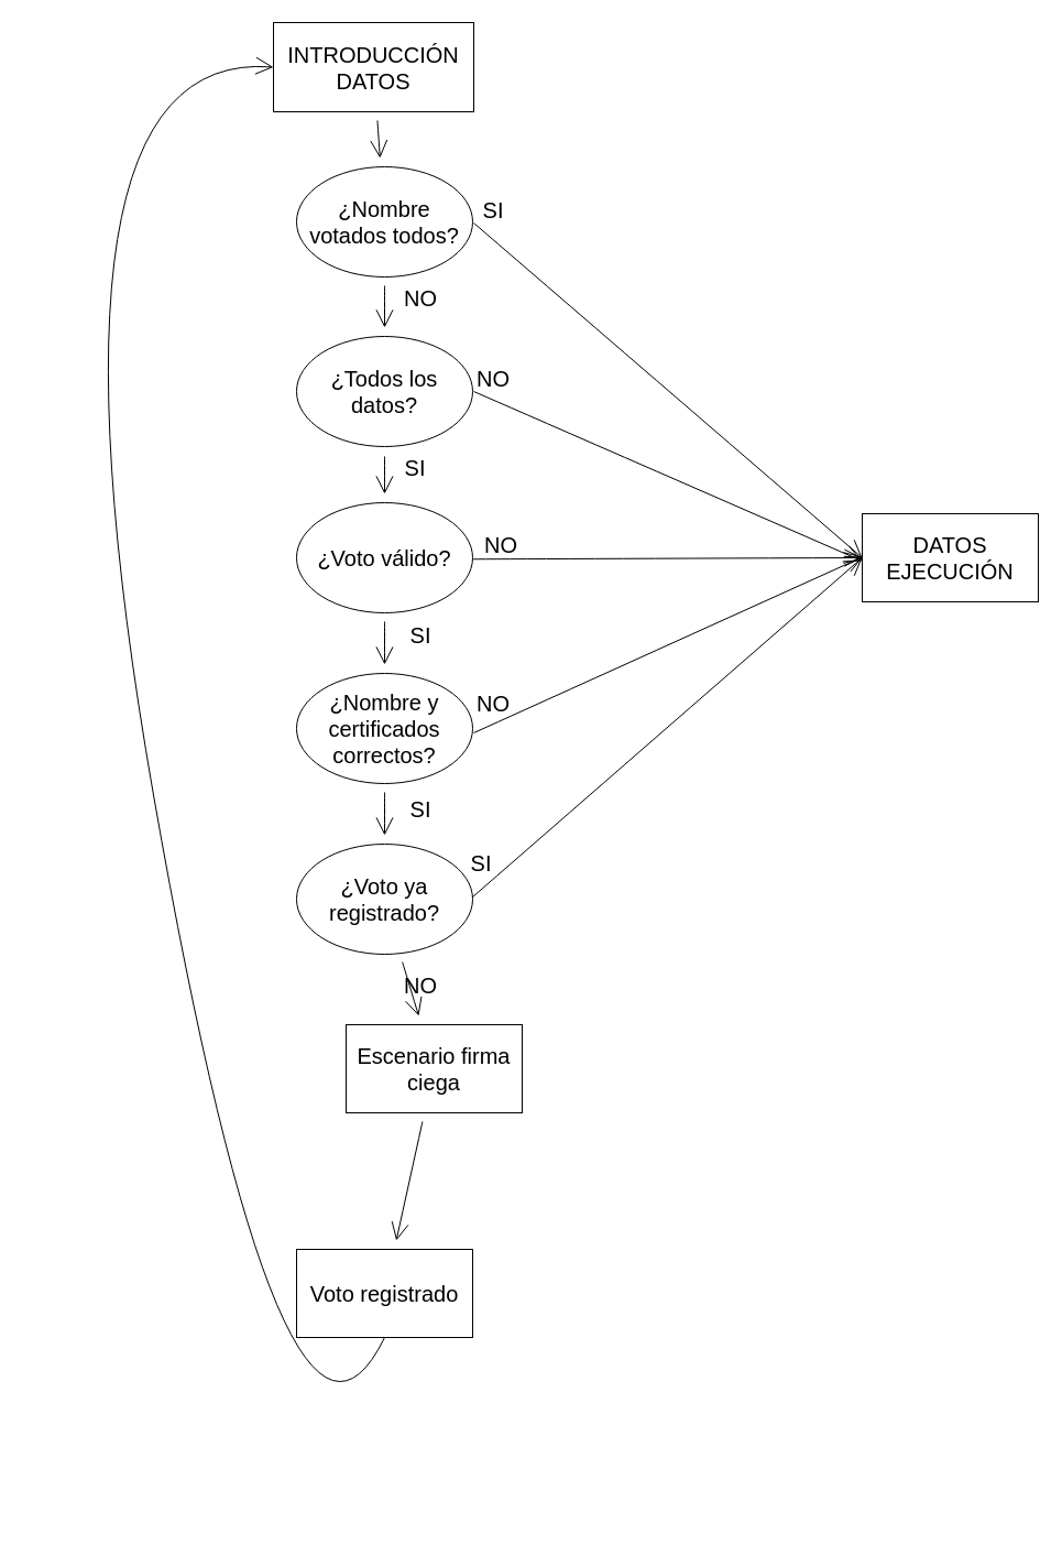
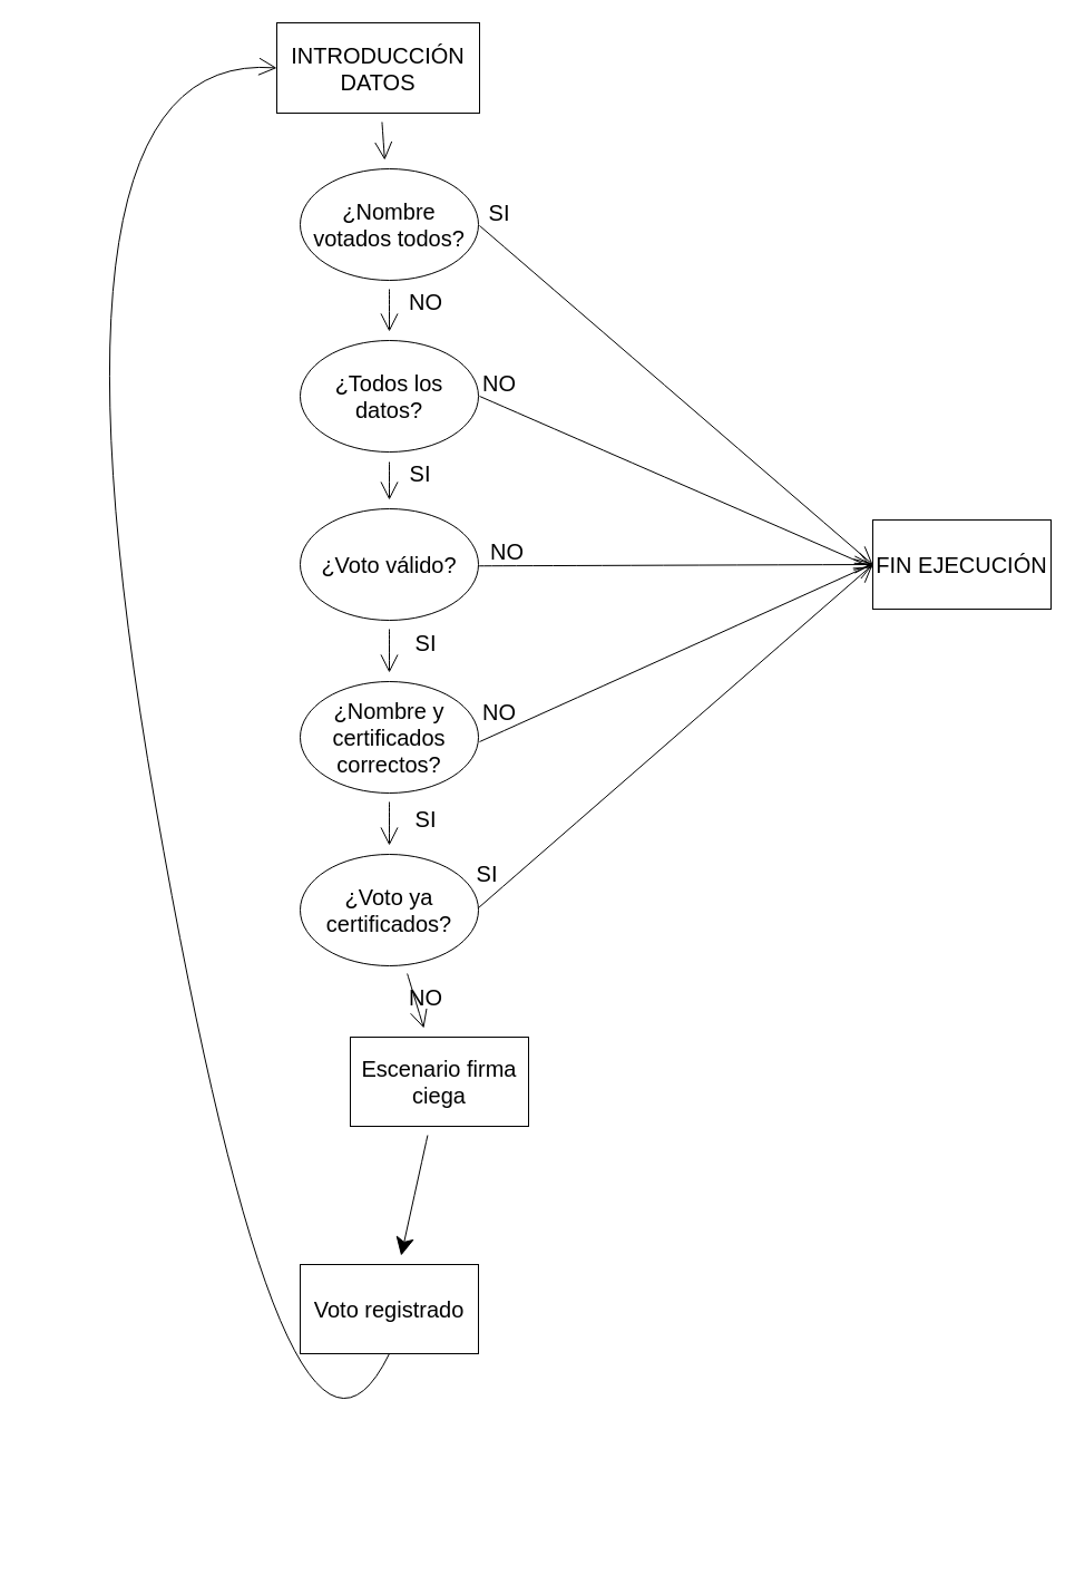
  <mxCell id="0" />
  <mxCell id="1" parent="0" />
  <mxCell id="2" value="" style="edgeStyle=none;curved=1;rounded=0;orthogonalLoop=1;jettySize=auto;html=1;fontSize=20;endArrow=open;startSize=14;endSize=14;sourcePerimeterSpacing=8;targetPerimeterSpacing=8;" edge="1" parent="1" source="3" target="16"><mxGeometry relative="1" as="geometry" /></mxCell>
  <mxCell id="3" value="INTRODUCCIÓN DATOS" style="rounded=0;whiteSpace=wrap;html=1;hachureGap=4;fontSize=20;" vertex="1" parent="1"><mxGeometry x="248" y="20" width="182" height="81" as="geometry" /></mxCell>
  <mxCell id="4" value="" style="edgeStyle=none;curved=1;rounded=0;orthogonalLoop=1;jettySize=auto;html=1;fontSize=20;endArrow=open;startSize=14;endSize=14;sourcePerimeterSpacing=8;targetPerimeterSpacing=8;" edge="1" parent="1" target="8"><mxGeometry relative="1" as="geometry"><mxPoint x="349" y="414" as="sourcePoint" /></mxGeometry></mxCell>
  <mxCell id="5" value="¿Todos los datos?" style="ellipse;whiteSpace=wrap;html=1;hachureGap=4;fontSize=20;" vertex="1" parent="1"><mxGeometry x="269" y="305" width="160" height="100" as="geometry" /></mxCell>
  <mxCell id="6" value="" style="edgeStyle=none;curved=1;rounded=0;orthogonalLoop=1;jettySize=auto;html=1;fontSize=20;endArrow=open;startSize=14;endSize=14;sourcePerimeterSpacing=8;targetPerimeterSpacing=8;" edge="1" parent="1" source="8" target="10"><mxGeometry relative="1" as="geometry" /></mxCell>
  <mxCell id="7" value="" style="edgeStyle=none;curved=1;rounded=0;orthogonalLoop=1;jettySize=auto;html=1;fontSize=20;endArrow=open;startSize=14;endSize=14;sourcePerimeterSpacing=8;targetPerimeterSpacing=8;entryX=0;entryY=0.5;entryDx=0;entryDy=0;exitX=0.061;exitY=0.942;exitDx=0;exitDy=0;exitPerimeter=0;" edge="1" parent="1" source="25" target="24"><mxGeometry relative="1" as="geometry"><mxPoint x="541" y="506" as="targetPoint" /></mxGeometry></mxCell>
  <mxCell id="8" value="¿Voto válido?" style="ellipse;whiteSpace=wrap;html=1;hachureGap=4;fontSize=20;" vertex="1" parent="1"><mxGeometry x="269" y="456" width="160" height="100" as="geometry" /></mxCell>
  <mxCell id="9" value="" style="edgeStyle=none;curved=1;rounded=0;orthogonalLoop=1;jettySize=auto;html=1;fontSize=20;endArrow=open;startSize=14;endSize=14;sourcePerimeterSpacing=8;targetPerimeterSpacing=8;" edge="1" parent="1" source="10" target="12"><mxGeometry relative="1" as="geometry" /></mxCell>
  <mxCell id="10" value="¿Nombre y certificados correctos?" style="ellipse;whiteSpace=wrap;html=1;hachureGap=4;fontSize=20;" vertex="1" parent="1"><mxGeometry x="269" y="611" width="160" height="100" as="geometry" /></mxCell>
  <mxCell id="11" value="" style="edgeStyle=none;curved=1;rounded=0;orthogonalLoop=1;jettySize=auto;html=1;fontSize=20;endArrow=open;startSize=14;endSize=14;sourcePerimeterSpacing=8;targetPerimeterSpacing=8;" edge="1" parent="1" source="12" target="14"><mxGeometry relative="1" as="geometry" /></mxCell>
- <mxCell id="12" value="¿Voto ya registrado?" style="ellipse;whiteSpace=wrap;html=1;hachureGap=4;fontSize=20;" vertex="1" parent="1"><mxGeometry x="269" y="766" width="160" height="100" as="geometry" /></mxCell>
- <mxCell id="13" value="" style="edgeStyle=none;curved=1;rounded=0;orthogonalLoop=1;jettySize=auto;html=1;fontSize=20;endArrow=open;startSize=14;endSize=14;sourcePerimeterSpacing=8;targetPerimeterSpacing=8;" edge="1" parent="1" source="14" target="18"><mxGeometry relative="1" as="geometry" /></mxCell>
+ <mxCell id="12" value="¿Voto ya certificados?" style="ellipse;whiteSpace=wrap;html=1;hachureGap=4;fontSize=20;" vertex="1" parent="1"><mxGeometry x="269" y="766" width="160" height="100" as="geometry" /></mxCell>
+ <mxCell id="13" value="" style="edgeStyle=none;curved=1;rounded=0;orthogonalLoop=1;jettySize=auto;html=1;fontSize=20;endArrow=classic;startSize=14;endSize=14;sourcePerimeterSpacing=8;targetPerimeterSpacing=8;" edge="1" parent="1" source="14" target="18"><mxGeometry relative="1" as="geometry" /></mxCell>
  <mxCell id="14" value="Escenario firma ciega" style="rounded=0;whiteSpace=wrap;html=1;hachureGap=4;fontSize=20;" vertex="1" parent="1"><mxGeometry x="314" y="930" width="160" height="80" as="geometry" /></mxCell>
  <mxCell id="15" value="" style="edgeStyle=none;curved=1;rounded=0;orthogonalLoop=1;jettySize=auto;html=1;fontSize=20;endArrow=open;startSize=14;endSize=14;sourcePerimeterSpacing=8;targetPerimeterSpacing=8;" edge="1" parent="1" source="16" target="5"><mxGeometry relative="1" as="geometry" /></mxCell>
  <mxCell id="16" value="¿Nombre votados todos?" style="ellipse;whiteSpace=wrap;html=1;hachureGap=4;fontSize=20;" vertex="1" parent="1"><mxGeometry x="269" y="151" width="160" height="100" as="geometry" /></mxCell>
  <mxCell id="17" value="" style="edgeStyle=none;curved=1;rounded=0;orthogonalLoop=1;jettySize=auto;html=1;fontSize=20;endArrow=open;startSize=14;endSize=14;sourcePerimeterSpacing=8;targetPerimeterSpacing=8;entryX=0;entryY=0.5;entryDx=0;entryDy=0;exitX=0.5;exitY=1;exitDx=0;exitDy=0;" edge="1" parent="1" source="18" target="3"><mxGeometry relative="1" as="geometry"><mxPoint x="71" y="731" as="targetPoint" /><Array as="points"><mxPoint x="258" y="1400" /><mxPoint x="20" y="43" /></Array></mxGeometry></mxCell>
  <mxCell id="18" value="Voto registrado" style="rounded=0;whiteSpace=wrap;html=1;hachureGap=4;fontSize=20;" vertex="1" parent="1"><mxGeometry x="269" y="1134" width="160" height="80" as="geometry" /></mxCell>
  <mxCell id="19" value="NO" style="text;strokeColor=none;fillColor=none;html=1;align=center;verticalAlign=middle;whiteSpace=wrap;rounded=0;hachureGap=4;fontSize=20;" vertex="1" parent="1"><mxGeometry x="352" y="255" width="60" height="30" as="geometry" /></mxCell>
  <mxCell id="20" value="SI" style="text;strokeColor=none;fillColor=none;html=1;align=center;verticalAlign=middle;whiteSpace=wrap;rounded=0;hachureGap=4;fontSize=20;" vertex="1" parent="1"><mxGeometry x="347" y="409" width="60" height="30" as="geometry" /></mxCell>
  <mxCell id="21" value="SI" style="text;strokeColor=none;fillColor=none;html=1;align=center;verticalAlign=middle;whiteSpace=wrap;rounded=0;hachureGap=4;fontSize=20;" vertex="1" parent="1"><mxGeometry x="352" y="561" width="60" height="30" as="geometry" /></mxCell>
  <mxCell id="22" value="SI" style="text;strokeColor=none;fillColor=none;html=1;align=center;verticalAlign=middle;whiteSpace=wrap;rounded=0;hachureGap=4;fontSize=20;" vertex="1" parent="1"><mxGeometry x="352" y="719" width="60" height="30" as="geometry" /></mxCell>
  <mxCell id="23" value="NO" style="text;strokeColor=none;fillColor=none;html=1;align=center;verticalAlign=middle;whiteSpace=wrap;rounded=0;hachureGap=4;fontSize=20;" vertex="1" parent="1"><mxGeometry x="352" y="879" width="60" height="30" as="geometry" /></mxCell>
- <mxCell id="24" value="DATOS EJECUCIÓN" style="rounded=0;whiteSpace=wrap;html=1;hachureGap=4;fontSize=20;" vertex="1" parent="1"><mxGeometry x="783" y="466" width="160" height="80" as="geometry" /></mxCell>
+ <mxCell id="24" value="FIN EJECUCIÓN" style="rounded=0;whiteSpace=wrap;html=1;hachureGap=4;fontSize=20;" vertex="1" parent="1"><mxGeometry x="783" y="466" width="160" height="80" as="geometry" /></mxCell>
  <mxCell id="25" value="NO" style="text;strokeColor=none;fillColor=none;html=1;align=center;verticalAlign=middle;whiteSpace=wrap;rounded=0;hachureGap=4;fontSize=20;" vertex="1" parent="1"><mxGeometry x="425" y="479" width="60" height="30" as="geometry" /></mxCell>
  <mxCell id="26" value="" style="edgeStyle=none;curved=1;rounded=0;orthogonalLoop=1;jettySize=auto;html=1;fontSize=20;endArrow=open;startSize=14;endSize=14;sourcePerimeterSpacing=8;targetPerimeterSpacing=8;" edge="1" parent="1"><mxGeometry relative="1" as="geometry"><mxPoint x="430" y="355" as="sourcePoint" /><mxPoint x="783" y="509" as="targetPoint" /></mxGeometry></mxCell>
  <mxCell id="27" value="NO" style="text;strokeColor=none;fillColor=none;html=1;align=center;verticalAlign=middle;whiteSpace=wrap;rounded=0;hachureGap=4;fontSize=20;" vertex="1" parent="1"><mxGeometry x="418" y="328" width="60" height="30" as="geometry" /></mxCell>
  <mxCell id="28" value="" style="edgeStyle=none;curved=1;rounded=0;orthogonalLoop=1;jettySize=auto;html=1;fontSize=20;endArrow=open;startSize=14;endSize=14;sourcePerimeterSpacing=8;targetPerimeterSpacing=8;entryX=0;entryY=0.5;entryDx=0;entryDy=0;" edge="1" parent="1" target="24"><mxGeometry relative="1" as="geometry"><mxPoint x="430" y="202" as="sourcePoint" /><mxPoint x="776" y="202" as="targetPoint" /></mxGeometry></mxCell>
  <mxCell id="29" value="SI" style="text;strokeColor=none;fillColor=none;html=1;align=center;verticalAlign=middle;whiteSpace=wrap;rounded=0;hachureGap=4;fontSize=20;" vertex="1" parent="1"><mxGeometry x="418" y="175" width="60" height="30" as="geometry" /></mxCell>
  <mxCell id="30" value="" style="edgeStyle=none;curved=1;rounded=0;orthogonalLoop=1;jettySize=auto;html=1;fontSize=20;endArrow=open;startSize=14;endSize=14;sourcePerimeterSpacing=8;targetPerimeterSpacing=8;" edge="1" parent="1"><mxGeometry relative="1" as="geometry"><mxPoint x="430" y="665" as="sourcePoint" /><mxPoint x="784" y="505" as="targetPoint" /></mxGeometry></mxCell>
  <mxCell id="31" value="NO" style="text;strokeColor=none;fillColor=none;html=1;align=center;verticalAlign=middle;whiteSpace=wrap;rounded=0;hachureGap=4;fontSize=20;" vertex="1" parent="1"><mxGeometry x="418" y="623" width="60" height="30" as="geometry" /></mxCell>
  <mxCell id="32" value="" style="edgeStyle=none;curved=1;rounded=0;orthogonalLoop=1;jettySize=auto;html=1;fontSize=20;endArrow=open;startSize=14;endSize=14;sourcePerimeterSpacing=8;targetPerimeterSpacing=8;" edge="1" parent="1"><mxGeometry relative="1" as="geometry"><mxPoint x="429" y="814" as="sourcePoint" /><mxPoint x="783" y="506" as="targetPoint" /></mxGeometry></mxCell>
  <mxCell id="33" value="SI" style="text;strokeColor=none;fillColor=none;html=1;align=center;verticalAlign=middle;whiteSpace=wrap;rounded=0;hachureGap=4;fontSize=20;" vertex="1" parent="1"><mxGeometry x="407" y="768" width="60" height="30" as="geometry" /></mxCell>
